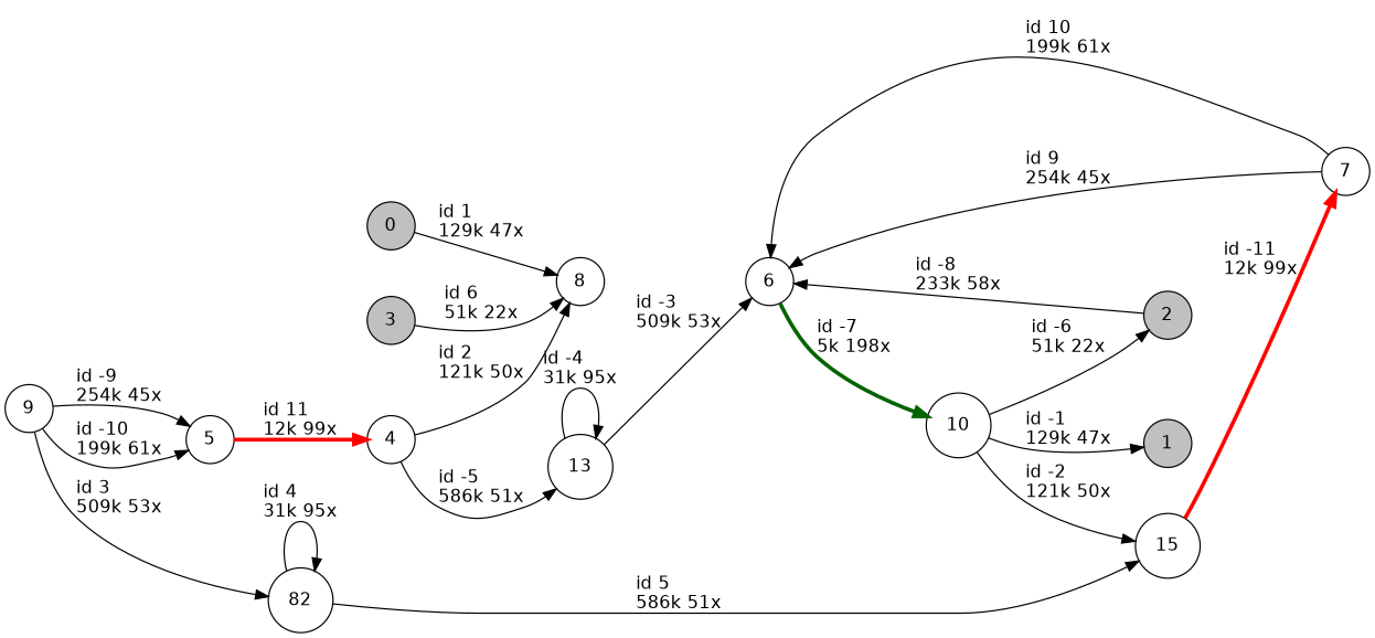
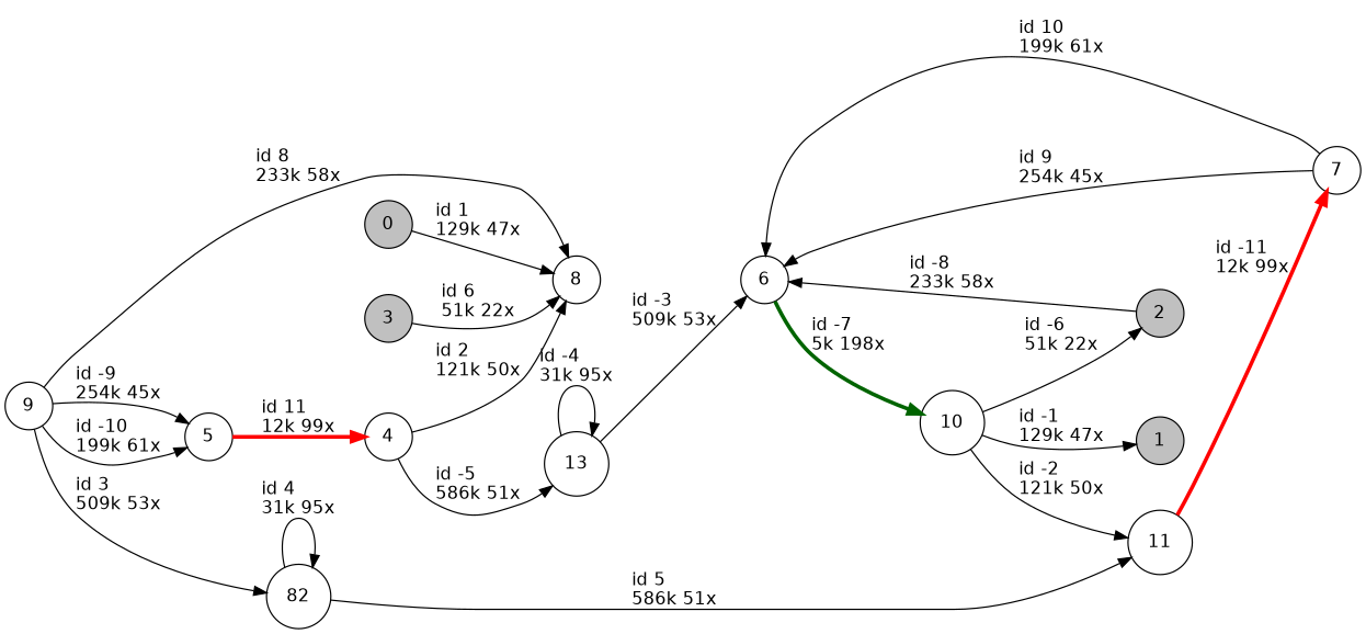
  digraph {
    fontname="DejaVu Sans"
    nodesep=0.5
    rankdir=LR
    node [fontname="DejaVu Sans" shape=circle]
    edge [color=black fontname="DejaVu Sans"]
    0 [fillcolor=grey height=0.3 style=filled]
    8 [height=0.3]
    1 [fillcolor=grey height=0.3 style=filled]
    2 [fillcolor=grey height=0.3 style=filled]
    6 [height=0.3]
    3 [fillcolor=grey height=0.3 style=filled]
    5 [height=0.3]
    4 [height=0.3]
    13 [height=0.3]
    7 [height=0.3]
    10 [height=0.3]
-   11 [height=0.3 label=15]
+   11 [height=0.3]
    9 [height=0.3]
    n14 [height=0.3 label=82]
    0 -> 8 [label="id 1\l129k 47x"]
    2 -> 6 [label="id -8\l233k 58x"]
    6 -> 10 [color=darkgreen label="id -7\l5k 198x" penwidth=3]
    3 -> 8 [label="id 6\l51k 22x"]
    5 -> 4 [color=red label="id 11\l12k 99x" penwidth=3]
    4 -> 8 [label="id 2\l121k 50x"]
    4 -> 13 [label="id -5\l586k 51x"]
    13 -> 6 [label="id -3\l509k 53x"]
    13 -> 13 [label="id -4\l31k 95x"]
    7 -> 6 [label="id 10\l199k 61x"]
    7 -> 6 [label="id 9\l254k 45x"]
    10 -> 1 [label="id -1\l129k 47x"]
    10 -> 2 [label="id -6\l51k 22x"]
    10 -> 11 [label="id -2\l121k 50x"]
    11 -> 7 [color=red label="id -11\l12k 99x" penwidth=3]
+   9 -> 8 [label="id 8\l233k 58x"]
    9 -> 5 [label="id -10\l199k 61x"]
    9 -> 5 [label="id -9\l254k 45x"]
    9 -> n14 [label="id 3\l509k 53x"]
    n14 -> 11 [label="id 5\l586k 51x"]
    n14 -> n14 [label="id 4\l31k 95x"]
  }
